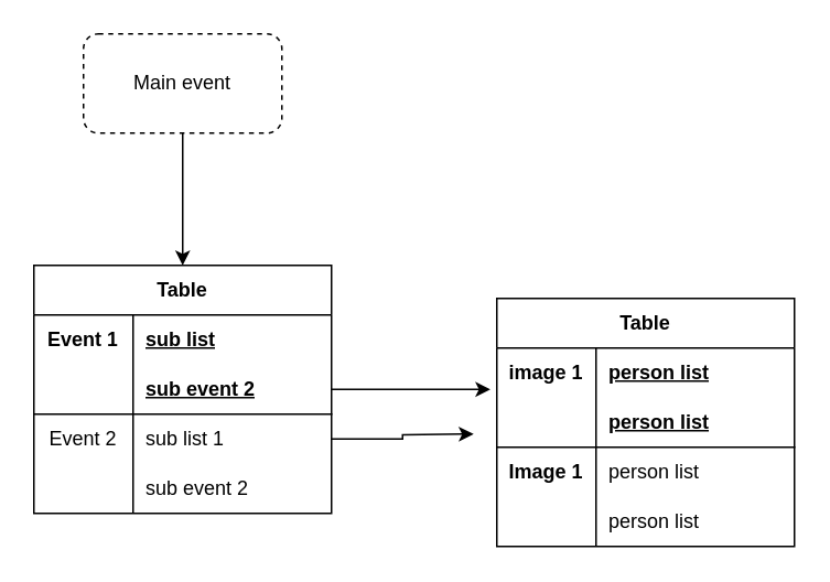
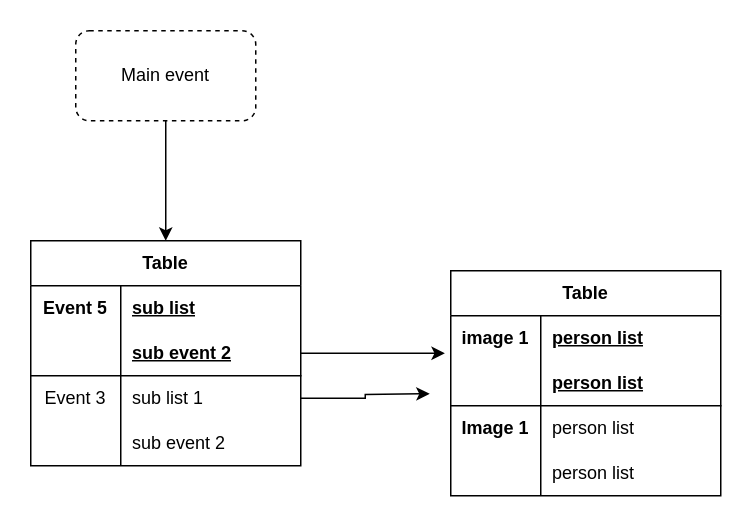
  <mxCell id="0" />
  <mxCell id="1" parent="0" />
  <mxCell id="2" style="edgeStyle=orthogonalEdgeStyle;rounded=0;orthogonalLoop=1;jettySize=auto;html=1;exitX=0.5;exitY=1;exitDx=0;exitDy=0;" edge="1" parent="1" source="3" target="4"><mxGeometry relative="1" as="geometry" /></mxCell>
  <mxCell id="3" value="Main event" style="rounded=1;whiteSpace=wrap;html=1;dashed=1;" vertex="1" parent="1"><mxGeometry x="50" y="20" width="120" height="60" as="geometry" /></mxCell>
  <mxCell id="4" value="Table" style="shape=table;startSize=30;container=1;collapsible=1;childLayout=tableLayout;fixedRows=1;rowLines=0;fontStyle=1;align=center;resizeLast=1;html=1;whiteSpace=wrap;" vertex="1" parent="1"><mxGeometry x="20" y="160" width="180" height="150" as="geometry" /></mxCell>
  <mxCell id="5" value="" style="shape=tableRow;horizontal=0;startSize=0;swimlaneHead=0;swimlaneBody=0;fillColor=none;collapsible=0;dropTarget=0;points=[[0,0.5],[1,0.5]];portConstraint=eastwest;top=0;left=0;right=0;bottom=0;html=1;" vertex="1" parent="4"><mxGeometry y="30" width="180" height="30" as="geometry" /></mxCell>
- <mxCell id="6" value="Event 1" style="shape=partialRectangle;connectable=0;fillColor=none;top=0;left=0;bottom=0;right=0;fontStyle=1;overflow=hidden;html=1;whiteSpace=wrap;" vertex="1" parent="5"><mxGeometry width="60" height="30" as="geometry"><mxRectangle width="60" height="30" as="alternateBounds" /></mxGeometry></mxCell>
+ <mxCell id="6" value="Event 5" style="shape=partialRectangle;connectable=0;fillColor=none;top=0;left=0;bottom=0;right=0;fontStyle=1;overflow=hidden;html=1;whiteSpace=wrap;" vertex="1" parent="5"><mxGeometry width="60" height="30" as="geometry"><mxRectangle width="60" height="30" as="alternateBounds" /></mxGeometry></mxCell>
  <mxCell id="7" value="sub list" style="shape=partialRectangle;connectable=0;fillColor=none;top=0;left=0;bottom=0;right=0;align=left;spacingLeft=6;fontStyle=5;overflow=hidden;html=1;whiteSpace=wrap;" vertex="1" parent="5"><mxGeometry x="60" width="120" height="30" as="geometry"><mxRectangle width="120" height="30" as="alternateBounds" /></mxGeometry></mxCell>
  <mxCell id="8" value="" style="shape=tableRow;horizontal=0;startSize=0;swimlaneHead=0;swimlaneBody=0;fillColor=none;collapsible=0;dropTarget=0;points=[[0,0.5],[1,0.5]];portConstraint=eastwest;top=0;left=0;right=0;bottom=1;html=1;" vertex="1" parent="4"><mxGeometry y="60" width="180" height="30" as="geometry" /></mxCell>
  <mxCell id="9" value="" style="shape=partialRectangle;connectable=0;fillColor=none;top=0;left=0;bottom=0;right=0;fontStyle=1;overflow=hidden;html=1;whiteSpace=wrap;" vertex="1" parent="8"><mxGeometry width="60" height="30" as="geometry"><mxRectangle width="60" height="30" as="alternateBounds" /></mxGeometry></mxCell>
  <mxCell id="10" value="sub event 2" style="shape=partialRectangle;connectable=0;fillColor=none;top=0;left=0;bottom=0;right=0;align=left;spacingLeft=6;fontStyle=5;overflow=hidden;html=1;whiteSpace=wrap;" vertex="1" parent="8"><mxGeometry x="60" width="120" height="30" as="geometry"><mxRectangle width="120" height="30" as="alternateBounds" /></mxGeometry></mxCell>
  <mxCell id="11" value="" style="shape=tableRow;horizontal=0;startSize=0;swimlaneHead=0;swimlaneBody=0;fillColor=none;collapsible=0;dropTarget=0;points=[[0,0.5],[1,0.5]];portConstraint=eastwest;top=0;left=0;right=0;bottom=0;html=1;" vertex="1" parent="4"><mxGeometry y="90" width="180" height="30" as="geometry" /></mxCell>
- <mxCell id="12" value="Event 2" style="shape=partialRectangle;connectable=0;fillColor=none;top=0;left=0;bottom=0;right=0;editable=1;overflow=hidden;html=1;whiteSpace=wrap;" vertex="1" parent="11"><mxGeometry width="60" height="30" as="geometry"><mxRectangle width="60" height="30" as="alternateBounds" /></mxGeometry></mxCell>
+ <mxCell id="12" value="Event 3" style="shape=partialRectangle;connectable=0;fillColor=none;top=0;left=0;bottom=0;right=0;editable=1;overflow=hidden;html=1;whiteSpace=wrap;" vertex="1" parent="11"><mxGeometry width="60" height="30" as="geometry"><mxRectangle width="60" height="30" as="alternateBounds" /></mxGeometry></mxCell>
  <mxCell id="13" value="sub list 1" style="shape=partialRectangle;connectable=0;fillColor=none;top=0;left=0;bottom=0;right=0;align=left;spacingLeft=6;overflow=hidden;html=1;whiteSpace=wrap;" vertex="1" parent="11"><mxGeometry x="60" width="120" height="30" as="geometry"><mxRectangle width="120" height="30" as="alternateBounds" /></mxGeometry></mxCell>
  <mxCell id="14" value="" style="shape=tableRow;horizontal=0;startSize=0;swimlaneHead=0;swimlaneBody=0;fillColor=none;collapsible=0;dropTarget=0;points=[[0,0.5],[1,0.5]];portConstraint=eastwest;top=0;left=0;right=0;bottom=0;html=1;" vertex="1" parent="4"><mxGeometry y="120" width="180" height="30" as="geometry" /></mxCell>
  <mxCell id="15" value="" style="shape=partialRectangle;connectable=0;fillColor=none;top=0;left=0;bottom=0;right=0;editable=1;overflow=hidden;html=1;whiteSpace=wrap;" vertex="1" parent="14"><mxGeometry width="60" height="30" as="geometry"><mxRectangle width="60" height="30" as="alternateBounds" /></mxGeometry></mxCell>
  <mxCell id="16" value="sub event 2" style="shape=partialRectangle;connectable=0;fillColor=none;top=0;left=0;bottom=0;right=0;align=left;spacingLeft=6;overflow=hidden;html=1;whiteSpace=wrap;" vertex="1" parent="14"><mxGeometry x="60" width="120" height="30" as="geometry"><mxRectangle width="120" height="30" as="alternateBounds" /></mxGeometry></mxCell>
  <mxCell id="17" style="edgeStyle=orthogonalEdgeStyle;rounded=0;orthogonalLoop=1;jettySize=auto;html=1;entryX=0.038;entryY=1.067;entryDx=0;entryDy=0;entryPerimeter=0;" edge="1" parent="1" source="8"><mxGeometry relative="1" as="geometry"><mxPoint x="296.08" y="235.01" as="targetPoint" /></mxGeometry></mxCell>
  <mxCell id="18" style="edgeStyle=orthogonalEdgeStyle;rounded=0;orthogonalLoop=1;jettySize=auto;html=1;exitX=1;exitY=0.5;exitDx=0;exitDy=0;entryX=-0.025;entryY=0.967;entryDx=0;entryDy=0;entryPerimeter=0;" edge="1" parent="1" source="11"><mxGeometry relative="1" as="geometry"><mxPoint x="286" y="262.01" as="targetPoint" /></mxGeometry></mxCell>
  <mxCell id="19" value="Table" style="shape=table;startSize=30;container=1;collapsible=1;childLayout=tableLayout;fixedRows=1;rowLines=0;fontStyle=1;align=center;resizeLast=1;html=1;whiteSpace=wrap;" vertex="1" parent="1"><mxGeometry x="300" y="180" width="180" height="150" as="geometry" /></mxCell>
  <mxCell id="20" value="" style="shape=tableRow;horizontal=0;startSize=0;swimlaneHead=0;swimlaneBody=0;fillColor=none;collapsible=0;dropTarget=0;points=[[0,0.5],[1,0.5]];portConstraint=eastwest;top=0;left=0;right=0;bottom=0;html=1;" vertex="1" parent="19"><mxGeometry y="30" width="180" height="30" as="geometry" /></mxCell>
  <mxCell id="21" value="image 1" style="shape=partialRectangle;connectable=0;fillColor=none;top=0;left=0;bottom=0;right=0;fontStyle=1;overflow=hidden;html=1;whiteSpace=wrap;" vertex="1" parent="20"><mxGeometry width="60" height="30" as="geometry"><mxRectangle width="60" height="30" as="alternateBounds" /></mxGeometry></mxCell>
  <mxCell id="22" value="person list" style="shape=partialRectangle;connectable=0;fillColor=none;top=0;left=0;bottom=0;right=0;align=left;spacingLeft=6;fontStyle=5;overflow=hidden;html=1;whiteSpace=wrap;" vertex="1" parent="20"><mxGeometry x="60" width="120" height="30" as="geometry"><mxRectangle width="120" height="30" as="alternateBounds" /></mxGeometry></mxCell>
  <mxCell id="23" value="" style="shape=tableRow;horizontal=0;startSize=0;swimlaneHead=0;swimlaneBody=0;fillColor=none;collapsible=0;dropTarget=0;points=[[0,0.5],[1,0.5]];portConstraint=eastwest;top=0;left=0;right=0;bottom=1;html=1;" vertex="1" parent="19"><mxGeometry y="60" width="180" height="30" as="geometry" /></mxCell>
  <mxCell id="24" value="" style="shape=partialRectangle;connectable=0;fillColor=none;top=0;left=0;bottom=0;right=0;fontStyle=1;overflow=hidden;html=1;whiteSpace=wrap;" vertex="1" parent="23"><mxGeometry width="60" height="30" as="geometry"><mxRectangle width="60" height="30" as="alternateBounds" /></mxGeometry></mxCell>
  <mxCell id="25" value="person list" style="shape=partialRectangle;connectable=0;fillColor=none;top=0;left=0;bottom=0;right=0;align=left;spacingLeft=6;fontStyle=5;overflow=hidden;html=1;whiteSpace=wrap;" vertex="1" parent="23"><mxGeometry x="60" width="120" height="30" as="geometry"><mxRectangle width="120" height="30" as="alternateBounds" /></mxGeometry></mxCell>
  <mxCell id="26" value="" style="shape=tableRow;horizontal=0;startSize=0;swimlaneHead=0;swimlaneBody=0;fillColor=none;collapsible=0;dropTarget=0;points=[[0,0.5],[1,0.5]];portConstraint=eastwest;top=0;left=0;right=0;bottom=0;html=1;" vertex="1" parent="19"><mxGeometry y="90" width="180" height="30" as="geometry" /></mxCell>
  <mxCell id="27" value="&lt;span style=&quot;font-weight: 700;&quot;&gt;Image&amp;nbsp;&lt;/span&gt;&lt;span style=&quot;font-weight: 700; background-color: transparent; color: light-dark(rgb(0, 0, 0), rgb(255, 255, 255));&quot;&gt;1&lt;/span&gt;" style="shape=partialRectangle;connectable=0;fillColor=none;top=0;left=0;bottom=0;right=0;editable=1;overflow=hidden;html=1;whiteSpace=wrap;" vertex="1" parent="26"><mxGeometry width="60" height="30" as="geometry"><mxRectangle width="60" height="30" as="alternateBounds" /></mxGeometry></mxCell>
  <mxCell id="28" value="person list" style="shape=partialRectangle;connectable=0;fillColor=none;top=0;left=0;bottom=0;right=0;align=left;spacingLeft=6;overflow=hidden;html=1;whiteSpace=wrap;" vertex="1" parent="26"><mxGeometry x="60" width="120" height="30" as="geometry"><mxRectangle width="120" height="30" as="alternateBounds" /></mxGeometry></mxCell>
  <mxCell id="29" value="" style="shape=tableRow;horizontal=0;startSize=0;swimlaneHead=0;swimlaneBody=0;fillColor=none;collapsible=0;dropTarget=0;points=[[0,0.5],[1,0.5]];portConstraint=eastwest;top=0;left=0;right=0;bottom=0;html=1;" vertex="1" parent="19"><mxGeometry y="120" width="180" height="30" as="geometry" /></mxCell>
  <mxCell id="30" value="" style="shape=partialRectangle;connectable=0;fillColor=none;top=0;left=0;bottom=0;right=0;editable=1;overflow=hidden;html=1;whiteSpace=wrap;" vertex="1" parent="29"><mxGeometry width="60" height="30" as="geometry"><mxRectangle width="60" height="30" as="alternateBounds" /></mxGeometry></mxCell>
  <mxCell id="31" value="person list" style="shape=partialRectangle;connectable=0;fillColor=none;top=0;left=0;bottom=0;right=0;align=left;spacingLeft=6;overflow=hidden;html=1;whiteSpace=wrap;" vertex="1" parent="29"><mxGeometry x="60" width="120" height="30" as="geometry"><mxRectangle width="120" height="30" as="alternateBounds" /></mxGeometry></mxCell>
